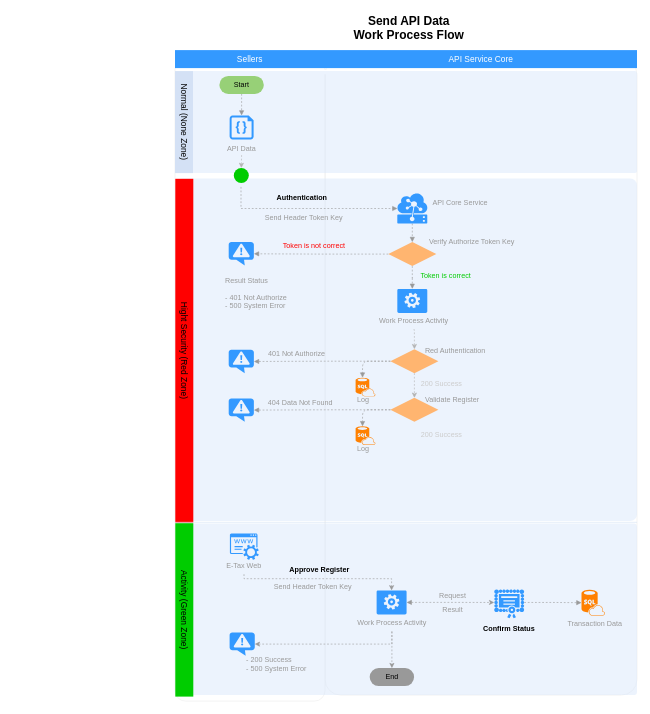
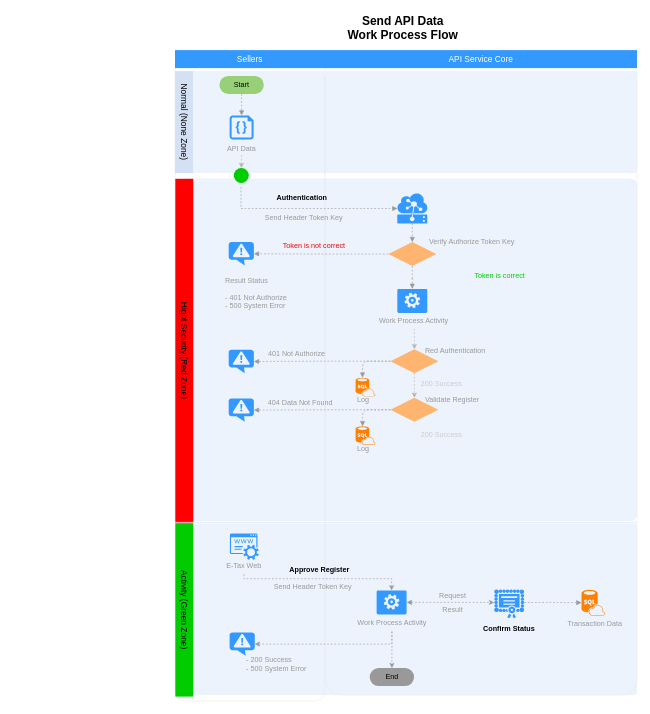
  <mxCell id="0" />
  <mxCell id="1" parent="0" />
  <mxCell id="2" value="" style="rounded=1;whiteSpace=wrap;html=1;strokeColor=#E6E6E6;strokeWidth=1;fillColor=#FFFFFF;fontFamily=Helvetica;fontSize=14;fontColor=#FFB366;opacity=75;verticalAlign=top;fontStyle=1;arcSize=5;" vertex="1" parent="1"><mxGeometry x="541" y="98" width="520" height="1060" as="geometry" /></mxCell>
  <mxCell id="3" value="" style="rounded=1;whiteSpace=wrap;html=1;strokeColor=#E6E6E6;strokeWidth=1;fillColor=#FFFFFF;fontFamily=Helvetica;fontSize=14;fontColor=#FFB366;opacity=75;verticalAlign=top;fontStyle=1;arcSize=7;" vertex="1" parent="1"><mxGeometry x="291" y="98" width="250" height="1070" as="geometry" /></mxCell>
  <mxCell id="4" value="" style="shape=mxgraph.arrows.two_way_arrow_horizontal;html=1;verticalLabelPosition=bottom;verticalAlign=top;strokeWidth=2;strokeColor=none;dashed=1;fillColor=#FFFFFF;fontFamily=Verdana;fontSize=12;fontColor=#00BEF2" vertex="1" parent="1"><mxGeometry x="506.5" y="112" width="67" height="15" as="geometry" /></mxCell>
  <mxCell id="5" value="" style="rounded=1;whiteSpace=wrap;html=1;strokeColor=none;strokeWidth=1;fillColor=#dae8fc;fontSize=12;align=center;arcSize=2;opacity=50;" vertex="1" parent="1"><mxGeometry x="292" y="872" width="769" height="286" as="geometry" /></mxCell>
  <mxCell id="6" value="" style="rounded=1;whiteSpace=wrap;html=1;strokeColor=none;strokeWidth=1;fillColor=#dae8fc;fontSize=12;align=center;arcSize=2;opacity=50;" vertex="1" parent="1"><mxGeometry x="292" y="297" width="769" height="571" as="geometry" /></mxCell>
  <mxCell id="7" value="" style="rounded=1;whiteSpace=wrap;html=1;strokeColor=none;strokeWidth=1;fillColor=#dae8fc;fontSize=12;align=center;arcSize=2;opacity=50;" vertex="1" parent="1"><mxGeometry x="291" y="118" width="770" height="170" as="geometry" /></mxCell>
- <mxCell id="8" value="Send API Data&lt;br&gt;Work Process Flow" style="text;html=1;strokeColor=none;fillColor=none;align=center;verticalAlign=middle;whiteSpace=wrap;rounded=0;fontStyle=1;fontSize=20;" vertex="1" parent="1"><mxGeometry x="526" y="20" width="310" height="50" as="geometry" /></mxCell>
+ <mxCell id="8" value="Send API Data&lt;br&gt;Work Process Flow" style="text;html=1;strokeColor=none;fillColor=none;align=center;verticalAlign=middle;whiteSpace=wrap;rounded=0;fontStyle=1;fontSize=20;" vertex="1" parent="1"><mxGeometry x="516" y="20" width="310" height="50" as="geometry" /></mxCell>
  <mxCell id="9" style="edgeStyle=orthogonalEdgeStyle;rounded=0;orthogonalLoop=1;jettySize=auto;html=1;exitX=0.5;exitY=1;exitDx=0;exitDy=0;exitPerimeter=0;entryX=0.5;entryY=0;entryDx=0;entryDy=0;dashed=1;startArrow=none;startFill=0;endArrow=block;endFill=1;strokeColor=#999999;" edge="1" parent="1" source="10" target="16"><mxGeometry relative="1" as="geometry" /></mxCell>
  <mxCell id="10" value="" style="shadow=0;dashed=0;html=1;strokeColor=none;labelPosition=center;verticalLabelPosition=bottom;verticalAlign=top;align=center;shape=mxgraph.mscae.cloud.iot_edge;fillColor=#3399FF;pointerEvents=1;fontSize=12;fontColor=#999999;" vertex="1" parent="1"><mxGeometry x="661.5" y="322" width="50" height="50" as="geometry" /></mxCell>
  <mxCell id="11" value="" style="verticalLabelPosition=bottom;html=1;verticalAlign=top;align=center;strokeColor=none;fillColor=#3399FF;shape=mxgraph.azure.notification_topic;fontSize=12;fontColor=#999999;" vertex="1" parent="1"><mxGeometry x="380.5" y="403" width="42" height="39" as="geometry" /></mxCell>
  <mxCell id="12" value="Result Status&lt;br&gt;&lt;br&gt;- 401 Not Authorize&lt;br&gt;- 500 System Error&lt;br&gt;" style="text;html=1;strokeColor=none;fillColor=none;align=left;verticalAlign=middle;whiteSpace=wrap;rounded=0;fontSize=12;fontColor=#999999;" vertex="1" parent="1"><mxGeometry x="373" y="449" width="143" height="77" as="geometry" /></mxCell>
  <mxCell id="13" style="edgeStyle=orthogonalEdgeStyle;rounded=0;orthogonalLoop=1;jettySize=auto;html=1;exitX=0.5;exitY=1;exitDx=0;exitDy=0;entryX=0.005;entryY=0.5;entryDx=0;entryDy=0;dashed=1;startArrow=none;startFill=0;endArrow=block;endFill=1;strokeColor=#999999;entryPerimeter=0;" edge="1" parent="1" target="10"><mxGeometry relative="1" as="geometry"><mxPoint x="619" y="349" as="targetPoint" /><mxPoint x="401" y="311" as="sourcePoint" /><Array as="points"><mxPoint x="401" y="347" /></Array></mxGeometry></mxCell>
  <mxCell id="14" style="edgeStyle=orthogonalEdgeStyle;rounded=0;orthogonalLoop=1;jettySize=auto;html=1;exitX=0.5;exitY=1;exitDx=0;exitDy=0;dashed=1;startArrow=none;startFill=0;endArrow=block;endFill=1;strokeColor=#999999;" edge="1" parent="1" source="16" target="23"><mxGeometry relative="1" as="geometry" /></mxCell>
  <mxCell id="15" style="edgeStyle=orthogonalEdgeStyle;rounded=0;orthogonalLoop=1;jettySize=auto;html=1;exitX=0;exitY=0.5;exitDx=0;exitDy=0;entryX=1;entryY=0.5;entryDx=0;entryDy=0;entryPerimeter=0;dashed=1;startArrow=none;startFill=0;endArrow=block;endFill=1;strokeColor=#999999;" edge="1" parent="1" source="16" target="11"><mxGeometry relative="1" as="geometry" /></mxCell>
  <mxCell id="16" value="" style="rhombus;whiteSpace=wrap;html=1;strokeColor=none;strokeWidth=1;fillColor=#FFB570;fontSize=12;fontColor=#999999;align=left;" vertex="1" parent="1"><mxGeometry x="646.5" y="403" width="80" height="40" as="geometry" /></mxCell>
  <mxCell id="17" value="Authentication&amp;nbsp;&lt;br&gt;" style="text;html=1;strokeColor=none;fillColor=none;align=center;verticalAlign=middle;whiteSpace=wrap;rounded=0;fontSize=12;fontColor=#000000;fontStyle=1" vertex="1" parent="1"><mxGeometry x="408" y="313" width="193" height="34" as="geometry" /></mxCell>
- <mxCell id="18" value="API Core Service" style="text;html=1;strokeColor=none;fillColor=none;align=center;verticalAlign=middle;whiteSpace=wrap;rounded=0;fontSize=12;fontColor=#999999;" vertex="1" parent="1"><mxGeometry x="716" y="322.5" width="101" height="29" as="geometry" /></mxCell>
- <mxCell id="19" value="Token is correct" style="text;html=1;strokeColor=none;fillColor=none;align=center;verticalAlign=middle;whiteSpace=wrap;rounded=0;fontSize=12;fontColor=#00CC00;" vertex="1" parent="1"><mxGeometry x="692" y="445.5" width="101" height="29" as="geometry" /></mxCell>
+ <mxCell id="19" value="Token is correct" style="text;html=1;strokeColor=none;fillColor=none;align=center;verticalAlign=middle;whiteSpace=wrap;rounded=0;fontSize=12;fontColor=#00CC00;" vertex="1" parent="1"><mxGeometry x="782" y="445.5" width="101" height="29" as="geometry" /></mxCell>
  <mxCell id="20" value="Verify Authorize Token Key" style="text;html=1;strokeColor=none;fillColor=none;align=center;verticalAlign=middle;whiteSpace=wrap;rounded=0;fontSize=12;fontColor=#999999;" vertex="1" parent="1"><mxGeometry x="706" y="387" width="160" height="29" as="geometry" /></mxCell>
  <mxCell id="21" value="Token is not correct" style="text;html=1;strokeColor=none;fillColor=none;align=center;verticalAlign=middle;whiteSpace=wrap;rounded=0;fontSize=12;fontColor=#FF0000;" vertex="1" parent="1"><mxGeometry x="461" y="394" width="124" height="29" as="geometry" /></mxCell>
  <mxCell id="22" value="" style="group" vertex="1" connectable="0" parent="1"><mxGeometry x="608.5" y="513" width="160" height="72" as="geometry" /></mxCell>
  <mxCell id="23" value="" style="verticalLabelPosition=bottom;html=1;verticalAlign=top;align=center;strokeColor=none;fillColor=#3399FF;shape=mxgraph.azure.worker_role;fontSize=12;fontColor=#999999;" vertex="1" parent="22"><mxGeometry x="53" y="-32" width="50" height="40" as="geometry" /></mxCell>
  <mxCell id="24" value="Work Process Activity&lt;br&gt;" style="text;html=1;strokeColor=none;fillColor=none;align=center;verticalAlign=middle;whiteSpace=wrap;rounded=0;fontSize=12;fontColor=#999999;" vertex="1" parent="22"><mxGeometry y="7" width="160" height="29" as="geometry" /></mxCell>
  <mxCell id="25" value="End" style="rounded=1;whiteSpace=wrap;html=1;fontColor=#000000;align=center;arcSize=50;labelBackgroundColor=none;fillColor=#999999;strokeColor=none;" vertex="1" parent="1"><mxGeometry x="615.5" y="1113" width="74" height="30" as="geometry" /></mxCell>
  <mxCell id="26" style="edgeStyle=orthogonalEdgeStyle;rounded=0;orthogonalLoop=1;jettySize=auto;html=1;exitX=0.5;exitY=1;exitDx=0;exitDy=0;entryX=0.5;entryY=0;entryDx=0;entryDy=0;entryPerimeter=0;dashed=1;startArrow=none;startFill=0;endArrow=block;endFill=1;strokeColor=#999999;fontColor=#000000;" edge="1" parent="1" source="27" target="60"><mxGeometry relative="1" as="geometry"><mxPoint x="402" y="189" as="targetPoint" /></mxGeometry></mxCell>
  <mxCell id="27" value="Start" style="rounded=1;whiteSpace=wrap;html=1;fontColor=#000000;align=center;arcSize=50;labelBackgroundColor=none;fillColor=#97D077;strokeColor=none;" vertex="1" parent="1"><mxGeometry x="365" y="126" width="74" height="30" as="geometry" /></mxCell>
  <mxCell id="28" value="Hight Security (Red Zone)" style="whiteSpace=wrap;html=1;dashed=1;strokeColor=none;strokeWidth=2;fillColor=#FF0000;fontFamily=Helvetica;fontSize=14;fontColor=#000000;fontStyle=0;rotation=90;" vertex="1" parent="1"><mxGeometry x="20" y="569" width="573" height="30" as="geometry" /></mxCell>
  <mxCell id="29" value="" style="ellipse;whiteSpace=wrap;html=1;aspect=fixed;fillColor=#00CC00;fontColor=#000000;align=center;strokeColor=none;" vertex="1" parent="1"><mxGeometry x="389" y="279.5" width="25" height="25" as="geometry" /></mxCell>
  <mxCell id="30" value="Activity (Green Zone)" style="whiteSpace=wrap;html=1;dashed=1;strokeColor=none;strokeWidth=2;fillColor=#00CC00;fontFamily=Helvetica;fontSize=14;fontColor=#000000;fontStyle=0;rotation=90;" vertex="1" parent="1"><mxGeometry x="162" y="1001" width="289" height="30" as="geometry" /></mxCell>
  <mxCell id="31" value="Sellers" style="whiteSpace=wrap;html=1;dashed=1;strokeColor=none;strokeWidth=2;fillColor=#3399FF;fontFamily=Helvetica;fontSize=14;fontColor=#FFFFFF;fontStyle=0" vertex="1" parent="1"><mxGeometry x="291" y="83" width="250" height="30" as="geometry" /></mxCell>
  <mxCell id="32" value="API Service Core" style="whiteSpace=wrap;html=1;dashed=1;strokeColor=none;strokeWidth=2;fillColor=#3399FF;fontFamily=Helvetica;fontSize=14;fontColor=#FFFFFF;fontStyle=0" vertex="1" parent="1"><mxGeometry x="541" y="83" width="520" height="30" as="geometry" /></mxCell>
  <mxCell id="33" value="Normal (None Zone)" style="whiteSpace=wrap;html=1;dashed=1;strokeColor=none;strokeWidth=2;fillColor=#D4E1F5;fontFamily=Helvetica;fontSize=14;fontColor=#000000;fontStyle=0;rotation=90;" vertex="1" parent="1"><mxGeometry x="221" y="188" width="170" height="30" as="geometry" /></mxCell>
  <mxCell id="34" value="" style="group" vertex="1" connectable="0" parent="1"><mxGeometry x="574" y="983.5" width="160" height="72" as="geometry" /></mxCell>
  <mxCell id="35" value="" style="verticalLabelPosition=bottom;html=1;verticalAlign=top;align=center;strokeColor=none;fillColor=#3399FF;shape=mxgraph.azure.worker_role;fontSize=12;fontColor=#999999;" vertex="1" parent="34"><mxGeometry x="53" width="50" height="40" as="geometry" /></mxCell>
  <mxCell id="36" value="" style="group" vertex="1" connectable="0" parent="1"><mxGeometry x="792.5" y="1056" width="108" height="79" as="geometry" /></mxCell>
  <mxCell id="37" value="Approve Register&lt;br&gt;" style="text;html=1;strokeColor=none;fillColor=none;align=center;verticalAlign=middle;whiteSpace=wrap;rounded=0;fontSize=12;fontColor=#000000;fontStyle=1" vertex="1" parent="1"><mxGeometry x="448" y="941.5" width="168" height="16" as="geometry" /></mxCell>
  <mxCell id="38" style="edgeStyle=orthogonalEdgeStyle;rounded=0;orthogonalLoop=1;jettySize=auto;html=1;exitX=0.5;exitY=1;exitDx=0;exitDy=0;entryX=1;entryY=0.5;entryDx=0;entryDy=0;entryPerimeter=0;dashed=1;strokeColor=#999999;fontColor=#00CC00;" edge="1" parent="1" source="40" target="49"><mxGeometry relative="1" as="geometry" /></mxCell>
  <mxCell id="39" style="edgeStyle=orthogonalEdgeStyle;rounded=0;orthogonalLoop=1;jettySize=auto;html=1;exitX=0.5;exitY=1;exitDx=0;exitDy=0;dashed=1;strokeColor=#999999;fontColor=#009900;" edge="1" parent="1" source="40" target="25"><mxGeometry relative="1" as="geometry" /></mxCell>
  <mxCell id="40" value="Work Process Activity&lt;br&gt;" style="text;html=1;strokeColor=none;fillColor=none;align=center;verticalAlign=middle;whiteSpace=wrap;rounded=0;fontSize=12;fontColor=#999999;" vertex="1" parent="1"><mxGeometry x="572.5" y="1023" width="160" height="29" as="geometry" /></mxCell>
  <mxCell id="41" value="Transaction Data" style="text;html=1;strokeColor=none;fillColor=none;align=center;verticalAlign=middle;whiteSpace=wrap;rounded=0;fontSize=12;fontColor=#999999;" vertex="1" parent="1"><mxGeometry x="936.5" y="1024.5" width="108" height="29" as="geometry" /></mxCell>
  <mxCell id="42" value="" style="verticalLabelPosition=bottom;html=1;verticalAlign=top;align=center;strokeColor=none;fillColor=#FF8000;shape=mxgraph.azure.sql_database_sql_azure;fontSize=12;fontColor=#999999;" vertex="1" parent="1"><mxGeometry x="968.5" y="982.5" width="39" height="43" as="geometry" /></mxCell>
  <mxCell id="43" value="Confirm Status&lt;br&gt;" style="text;html=1;strokeColor=none;fillColor=none;align=center;verticalAlign=middle;whiteSpace=wrap;rounded=0;fontSize=12;fontColor=#000000;fontStyle=1" vertex="1" parent="1"><mxGeometry x="790.5" y="1030" width="114" height="36" as="geometry" /></mxCell>
  <mxCell id="44" value="" style="pointerEvents=1;shadow=0;dashed=0;html=1;strokeColor=none;labelPosition=center;verticalLabelPosition=bottom;verticalAlign=top;align=center;shape=mxgraph.mscae.intune.inventory_license;fillColor=#3399FF;fontSize=14;" vertex="1" parent="1"><mxGeometry x="823" y="982" width="50" height="48" as="geometry" /></mxCell>
  <mxCell id="45" style="edgeStyle=orthogonalEdgeStyle;rounded=0;orthogonalLoop=1;jettySize=auto;html=1;exitX=1;exitY=0.5;exitDx=0;exitDy=0;exitPerimeter=0;entryX=0;entryY=0.45;entryDx=0;entryDy=0;entryPerimeter=0;dashed=1;strokeColor=#999999;startArrow=block;startFill=1;" edge="1" parent="1" source="35" target="44"><mxGeometry relative="1" as="geometry"><mxPoint x="687.5" y="1003" as="sourcePoint" /></mxGeometry></mxCell>
  <mxCell id="46" value="Request" style="text;html=1;strokeColor=none;fillColor=none;align=center;verticalAlign=middle;whiteSpace=wrap;rounded=0;fontSize=12;fontColor=#999999;" vertex="1" parent="1"><mxGeometry x="723.5" y="982" width="60" height="20" as="geometry" /></mxCell>
  <mxCell id="47" value="Result" style="text;html=1;strokeColor=none;fillColor=none;align=center;verticalAlign=middle;whiteSpace=wrap;rounded=0;fontSize=12;fontColor=#999999;" vertex="1" parent="1"><mxGeometry x="723.5" y="1006" width="60" height="20" as="geometry" /></mxCell>
  <mxCell id="48" style="edgeStyle=orthogonalEdgeStyle;rounded=0;orthogonalLoop=1;jettySize=auto;html=1;exitX=1;exitY=0.45;exitDx=0;exitDy=0;exitPerimeter=0;entryX=0;entryY=0.5;entryDx=0;entryDy=0;entryPerimeter=0;dashed=1;startArrow=none;startFill=0;endArrow=block;endFill=1;strokeColor=#999999;" edge="1" parent="1" source="44" target="42"><mxGeometry relative="1" as="geometry" /></mxCell>
  <mxCell id="49" value="" style="verticalLabelPosition=bottom;html=1;verticalAlign=top;align=center;strokeColor=none;fillColor=#3399FF;shape=mxgraph.azure.notification_topic;fontSize=12;fontColor=#999999;" vertex="1" parent="1"><mxGeometry x="382" y="1053.5" width="42" height="39" as="geometry" /></mxCell>
  <mxCell id="50" value="- 200 Success&lt;br&gt;- 500 System Error&lt;br&gt;" style="text;html=1;strokeColor=none;fillColor=none;align=left;verticalAlign=middle;whiteSpace=wrap;rounded=0;fontSize=12;fontColor=#999999;" vertex="1" parent="1"><mxGeometry x="407.5" y="1088.5" width="143" height="35" as="geometry" /></mxCell>
  <mxCell id="51" value="" style="group" vertex="1" connectable="0" parent="1"><mxGeometry x="351" y="889.5" width="110" height="74" as="geometry" /></mxCell>
  <mxCell id="52" value="" style="pointerEvents=1;shadow=0;dashed=0;html=1;strokeColor=none;fillColor=#3399FF;labelPosition=center;verticalLabelPosition=bottom;verticalAlign=top;outlineConnect=0;align=center;shape=mxgraph.office.services.registrar_service;" vertex="1" parent="51"><mxGeometry x="31.5" y="-1" width="48" height="44" as="geometry" /></mxCell>
  <mxCell id="53" value="E-Tax Web" style="text;html=1;strokeColor=none;fillColor=none;align=center;verticalAlign=middle;whiteSpace=wrap;rounded=0;fontSize=12;fontColor=#999999;" vertex="1" parent="51"><mxGeometry y="37" width="110" height="30" as="geometry" /></mxCell>
  <mxCell id="54" style="edgeStyle=orthogonalEdgeStyle;rounded=0;orthogonalLoop=1;jettySize=auto;html=1;exitX=0.5;exitY=1;exitDx=0;exitDy=0;entryX=0.5;entryY=0;entryDx=0;entryDy=0;entryPerimeter=0;dashed=1;strokeColor=#999999;fontColor=#009900;" edge="1" parent="1" source="53" target="35"><mxGeometry relative="1" as="geometry"><Array as="points"><mxPoint x="406" y="964" /><mxPoint x="652" y="964" /></Array></mxGeometry></mxCell>
  <mxCell id="55" value="Send Header Token Key" style="text;html=1;strokeColor=none;fillColor=none;align=center;verticalAlign=middle;whiteSpace=wrap;rounded=0;fontSize=12;fontColor=#999999;" vertex="1" parent="1"><mxGeometry x="421" y="347" width="170" height="29" as="geometry" /></mxCell>
  <mxCell id="56" value="Send Header Token Key" style="text;html=1;strokeColor=none;fillColor=none;align=center;verticalAlign=middle;whiteSpace=wrap;rounded=0;fontSize=12;fontColor=#999999;" vertex="1" parent="1"><mxGeometry x="426" y="963" width="190" height="29" as="geometry" /></mxCell>
  <mxCell id="57" value="" style="endArrow=none;html=1;strokeColor=#D4E1F5;fontColor=#000000;" edge="1" parent="1"><mxGeometry width="50" height="50" relative="1" as="geometry"><mxPoint x="291" y="870" as="sourcePoint" /><mxPoint x="1061" y="870" as="targetPoint" /></mxGeometry></mxCell>
  <mxCell id="58" value="" style="group" vertex="1" connectable="0" parent="1"><mxGeometry x="367" y="172" width="70" height="86" as="geometry" /></mxCell>
  <mxCell id="59" value="API Data" style="text;html=1;strokeColor=none;fillColor=none;align=center;verticalAlign=middle;whiteSpace=wrap;rounded=0;fontSize=12;fontColor=#999999;rotation=0;" vertex="1" parent="58"><mxGeometry y="66" width="70" height="20" as="geometry" /></mxCell>
  <mxCell id="60" value="" style="verticalLabelPosition=bottom;html=1;verticalAlign=top;align=center;strokeColor=none;fillColor=#3399FF;shape=mxgraph.azure.code_file;pointerEvents=1;fontSize=12;fontColor=#999999;" vertex="1" parent="58"><mxGeometry x="15" y="20" width="40" height="40" as="geometry" /></mxCell>
  <mxCell id="61" style="edgeStyle=orthogonalEdgeStyle;rounded=0;orthogonalLoop=1;jettySize=auto;html=1;exitX=0.5;exitY=1;exitDx=0;exitDy=0;entryX=0.5;entryY=0;entryDx=0;entryDy=0;dashed=1;strokeColor=#B3B3B3;" edge="1" parent="1" source="59" target="29"><mxGeometry relative="1" as="geometry" /></mxCell>
  <mxCell id="62" style="edgeStyle=orthogonalEdgeStyle;rounded=1;orthogonalLoop=1;jettySize=auto;html=1;exitX=0;exitY=0.5;exitDx=0;exitDy=0;dashed=1;startArrow=none;startFill=0;endArrow=block;endFill=1;strokeColor=#999999;fontSize=12;fontColor=#999999;" edge="1" parent="1" source="65" target="68"><mxGeometry relative="1" as="geometry" /></mxCell>
  <mxCell id="63" style="edgeStyle=orthogonalEdgeStyle;rounded=1;orthogonalLoop=1;jettySize=auto;html=1;exitX=0;exitY=0.5;exitDx=0;exitDy=0;entryX=0.35;entryY=0;entryDx=0;entryDy=0;entryPerimeter=0;dashed=1;startArrow=none;startFill=0;endArrow=block;endFill=1;strokeColor=#999999;fontSize=12;fontColor=#999999;" edge="1" parent="1" source="65" target="74"><mxGeometry relative="1" as="geometry" /></mxCell>
  <mxCell id="64" style="edgeStyle=orthogonalEdgeStyle;rounded=0;orthogonalLoop=1;jettySize=auto;html=1;exitX=0.5;exitY=1;exitDx=0;exitDy=0;entryX=0.5;entryY=0;entryDx=0;entryDy=0;dashed=1;strokeColor=#B3B3B3;" edge="1" parent="1" source="65" target="77"><mxGeometry relative="1" as="geometry" /></mxCell>
  <mxCell id="65" value="" style="rhombus;whiteSpace=wrap;html=1;strokeColor=none;strokeWidth=1;fillColor=#FFB570;fontSize=12;fontColor=#999999;align=left;" vertex="1" parent="1"><mxGeometry x="650" y="581.5" width="80" height="40" as="geometry" /></mxCell>
  <mxCell id="66" value="200 Success" style="text;html=1;strokeColor=none;fillColor=none;align=left;verticalAlign=middle;whiteSpace=wrap;rounded=0;fontSize=12;fontColor=#CCCCCC;" vertex="1" parent="1"><mxGeometry x="698.5" y="628.5" width="89" height="20" as="geometry" /></mxCell>
  <mxCell id="67" value="&lt;span&gt;Red Authentication&lt;/span&gt;" style="text;html=1;strokeColor=none;fillColor=none;align=left;verticalAlign=middle;whiteSpace=wrap;rounded=0;fontSize=12;fontColor=#999999;" vertex="1" parent="1"><mxGeometry x="706" y="574.5" width="132" height="20" as="geometry" /></mxCell>
  <mxCell id="68" value="" style="verticalLabelPosition=bottom;html=1;verticalAlign=top;align=center;strokeColor=none;fillColor=#3399FF;shape=mxgraph.azure.notification_topic;fontSize=12;fontColor=#999999;" vertex="1" parent="1"><mxGeometry x="380.5" y="582.5" width="42" height="39" as="geometry" /></mxCell>
  <mxCell id="69" value="401 Not Authorize" style="text;html=1;strokeColor=none;fillColor=none;align=center;verticalAlign=middle;whiteSpace=wrap;rounded=0;fontSize=12;fontColor=#999999;" vertex="1" parent="1"><mxGeometry x="430.5" y="580" width="126" height="20" as="geometry" /></mxCell>
  <mxCell id="70" style="edgeStyle=orthogonalEdgeStyle;rounded=0;orthogonalLoop=1;jettySize=auto;html=1;exitX=0.5;exitY=1;exitDx=0;exitDy=0;entryX=0.5;entryY=0;entryDx=0;entryDy=0;dashed=1;strokeColor=#B3B3B3;" edge="1" parent="1" source="24" target="65"><mxGeometry relative="1" as="geometry" /></mxCell>
  <mxCell id="71" value="" style="group" vertex="1" connectable="0" parent="1"><mxGeometry x="583.5" y="602" width="40" height="53.5" as="geometry" /></mxCell>
  <mxCell id="72" value="" style="group" vertex="1" connectable="0" parent="71"><mxGeometry width="40" height="53.5" as="geometry" /></mxCell>
  <mxCell id="73" value="Log" style="text;html=1;strokeColor=none;fillColor=none;align=center;verticalAlign=middle;whiteSpace=wrap;rounded=0;fontSize=12;fontColor=#999999;" vertex="1" parent="72"><mxGeometry x="1.5" y="49.5" width="40" height="29" as="geometry" /></mxCell>
  <mxCell id="74" value="" style="verticalLabelPosition=bottom;html=1;verticalAlign=top;align=center;strokeColor=none;fillColor=#FF8000;shape=mxgraph.azure.sql_database_sql_azure;fontSize=12;fontColor=#999999;" vertex="1" parent="72"><mxGeometry x="8.5" y="27" width="33" height="31" as="geometry" /></mxCell>
  <mxCell id="75" style="edgeStyle=orthogonalEdgeStyle;rounded=1;orthogonalLoop=1;jettySize=auto;html=1;exitX=0;exitY=0.5;exitDx=0;exitDy=0;dashed=1;startArrow=none;startFill=0;endArrow=block;endFill=1;strokeColor=#999999;fontSize=12;fontColor=#999999;" edge="1" parent="1" source="77" target="80"><mxGeometry relative="1" as="geometry" /></mxCell>
  <mxCell id="76" style="edgeStyle=orthogonalEdgeStyle;rounded=1;orthogonalLoop=1;jettySize=auto;html=1;exitX=0;exitY=0.5;exitDx=0;exitDy=0;entryX=0.35;entryY=0;entryDx=0;entryDy=0;entryPerimeter=0;dashed=1;startArrow=none;startFill=0;endArrow=block;endFill=1;strokeColor=#999999;fontSize=12;fontColor=#999999;" edge="1" parent="1" source="77" target="85"><mxGeometry relative="1" as="geometry" /></mxCell>
  <mxCell id="77" value="" style="rhombus;whiteSpace=wrap;html=1;strokeColor=none;strokeWidth=1;fillColor=#FFB570;fontSize=12;fontColor=#999999;align=left;" vertex="1" parent="1"><mxGeometry x="650" y="662.5" width="80" height="40" as="geometry" /></mxCell>
  <mxCell id="78" value="200 Success" style="text;html=1;strokeColor=none;fillColor=none;align=left;verticalAlign=middle;whiteSpace=wrap;rounded=0;fontSize=12;fontColor=#CCCCCC;" vertex="1" parent="1"><mxGeometry x="698.5" y="713.5" width="89" height="20" as="geometry" /></mxCell>
  <mxCell id="79" value="Validate Register" style="text;html=1;strokeColor=none;fillColor=none;align=left;verticalAlign=middle;whiteSpace=wrap;rounded=0;fontSize=12;fontColor=#999999;" vertex="1" parent="1"><mxGeometry x="706" y="655.5" width="132" height="20" as="geometry" /></mxCell>
  <mxCell id="80" value="" style="verticalLabelPosition=bottom;html=1;verticalAlign=top;align=center;strokeColor=none;fillColor=#3399FF;shape=mxgraph.azure.notification_topic;fontSize=12;fontColor=#999999;" vertex="1" parent="1"><mxGeometry x="380.5" y="663.5" width="42" height="39" as="geometry" /></mxCell>
  <mxCell id="81" value="404 Data Not Found" style="text;html=1;strokeColor=none;fillColor=none;align=center;verticalAlign=middle;whiteSpace=wrap;rounded=0;fontSize=12;fontColor=#999999;" vertex="1" parent="1"><mxGeometry x="437" y="661" width="126" height="20" as="geometry" /></mxCell>
  <mxCell id="82" value="" style="group" vertex="1" connectable="0" parent="1"><mxGeometry x="583.5" y="683" width="40" height="53.5" as="geometry" /></mxCell>
  <mxCell id="83" value="" style="group" vertex="1" connectable="0" parent="82"><mxGeometry width="40" height="53.5" as="geometry" /></mxCell>
  <mxCell id="84" value="Log" style="text;html=1;strokeColor=none;fillColor=none;align=center;verticalAlign=middle;whiteSpace=wrap;rounded=0;fontSize=12;fontColor=#999999;" vertex="1" parent="83"><mxGeometry x="1.5" y="49.5" width="40" height="29" as="geometry" /></mxCell>
  <mxCell id="85" value="" style="verticalLabelPosition=bottom;html=1;verticalAlign=top;align=center;strokeColor=none;fillColor=#FF8000;shape=mxgraph.azure.sql_database_sql_azure;fontSize=12;fontColor=#999999;" vertex="1" parent="83"><mxGeometry x="8.5" y="27" width="33" height="31" as="geometry" /></mxCell>
